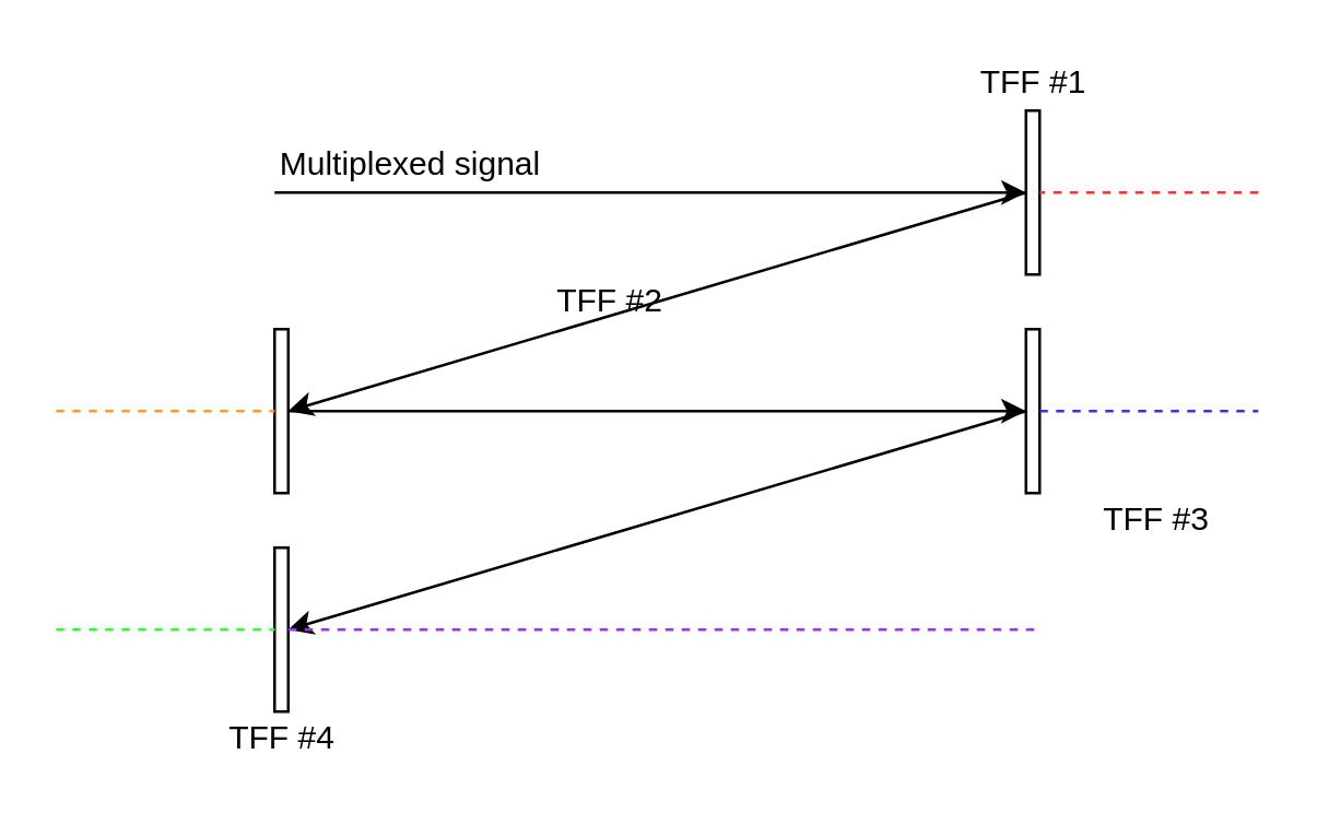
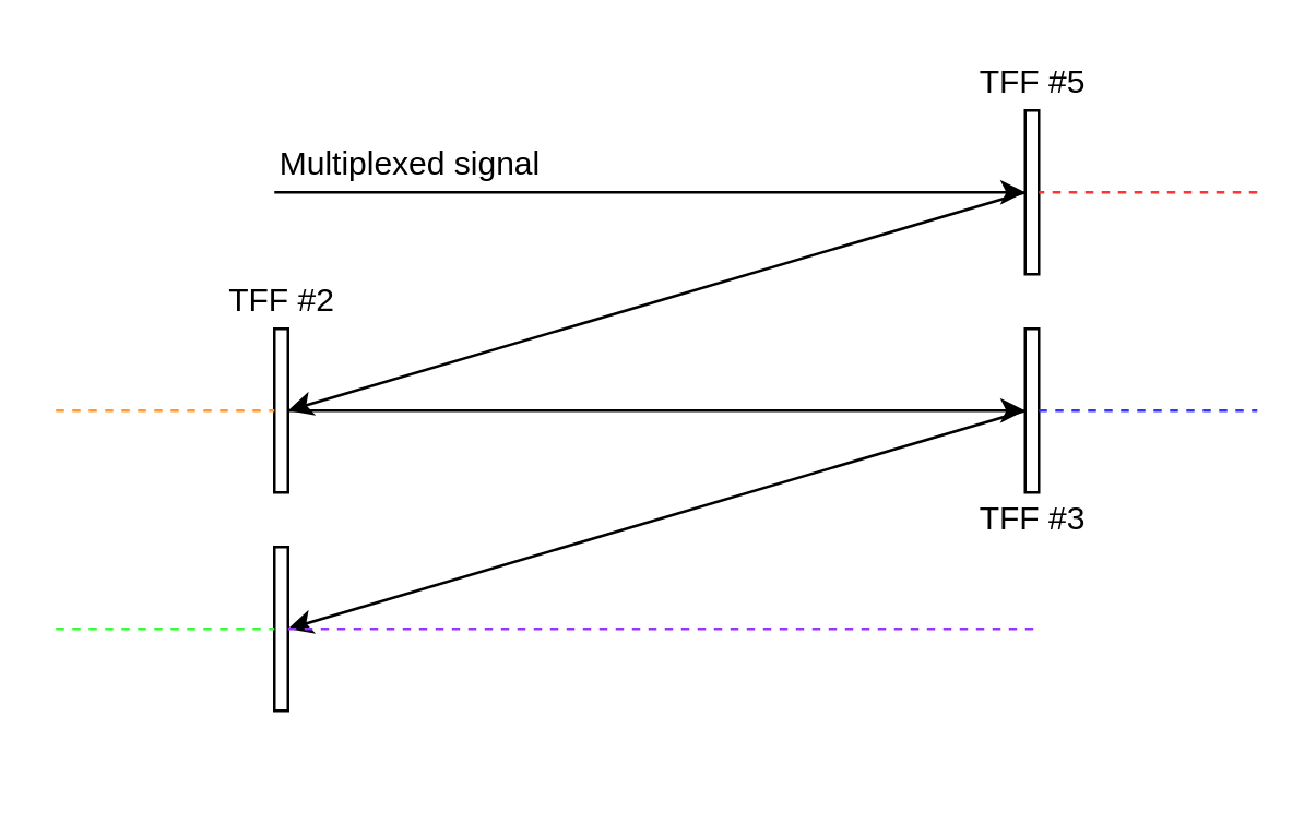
  <mxCell id="0" />
  <mxCell id="1" parent="0" />
  <mxCell id="2" value="" style="endArrow=classic;html=1;" edge="1" parent="1" target="3"><mxGeometry width="50" height="50" relative="1" as="geometry"><mxPoint x="100" y="70" as="sourcePoint" /><mxPoint x="345" y="70" as="targetPoint" /><Array as="points" /></mxGeometry></mxCell>
  <mxCell id="3" value="" style="rounded=0;whiteSpace=wrap;html=1;" vertex="1" parent="1"><mxGeometry x="375" y="40" width="5" height="60" as="geometry" /></mxCell>
  <mxCell id="4" value="" style="rounded=0;whiteSpace=wrap;html=1;" vertex="1" parent="1"><mxGeometry x="100" y="120" width="5" height="60" as="geometry" /></mxCell>
  <mxCell id="5" value="" style="rounded=0;whiteSpace=wrap;html=1;" vertex="1" parent="1"><mxGeometry x="375" y="120" width="5" height="60" as="geometry" /></mxCell>
  <mxCell id="6" value="" style="rounded=0;whiteSpace=wrap;html=1;" vertex="1" parent="1"><mxGeometry x="100" y="200" width="5" height="60" as="geometry" /></mxCell>
  <mxCell id="7" value="" style="endArrow=classic;html=1;entryX=1;entryY=0.5;entryDx=0;entryDy=0;exitX=0;exitY=0.5;exitDx=0;exitDy=0;" edge="1" parent="1" source="5" target="6"><mxGeometry width="50" height="50" relative="1" as="geometry"><mxPoint x="55" y="410" as="sourcePoint" /><mxPoint x="105" y="360" as="targetPoint" /></mxGeometry></mxCell>
  <mxCell id="8" value="" style="endArrow=classic;html=1;exitX=1;exitY=0.5;exitDx=0;exitDy=0;entryX=0;entryY=0.5;entryDx=0;entryDy=0;" edge="1" parent="1" source="4" target="5"><mxGeometry width="50" height="50" relative="1" as="geometry"><mxPoint x="75" y="180" as="sourcePoint" /><mxPoint x="345" y="180" as="targetPoint" /></mxGeometry></mxCell>
  <mxCell id="9" value="" style="endArrow=classic;html=1;exitX=0;exitY=0.5;exitDx=0;exitDy=0;entryX=1;entryY=0.5;entryDx=0;entryDy=0;" edge="1" parent="1" source="3" target="4"><mxGeometry width="50" height="50" relative="1" as="geometry"><mxPoint x="205" y="170" as="sourcePoint" /><mxPoint x="125" y="140" as="targetPoint" /></mxGeometry></mxCell>
  <mxCell id="10" value="" style="endArrow=none;dashed=1;html=1;exitX=1;exitY=0.5;exitDx=0;exitDy=0;fillColor=#e1d5e7;strokeColor=#9933FF;" edge="1" parent="1" source="6"><mxGeometry width="50" height="50" relative="1" as="geometry"><mxPoint x="90" y="330" as="sourcePoint" /><mxPoint x="380" y="230" as="targetPoint" /><Array as="points" /></mxGeometry></mxCell>
  <mxCell id="11" value="" style="endArrow=none;dashed=1;html=1;entryX=1;entryY=0.5;entryDx=0;entryDy=0;fillColor=#f8cecc;strokeColor=#FF3333;" edge="1" parent="1" target="3"><mxGeometry width="50" height="50" relative="1" as="geometry"><mxPoint x="460" y="70" as="sourcePoint" /><mxPoint x="140" y="280" as="targetPoint" /></mxGeometry></mxCell>
  <mxCell id="12" value="" style="endArrow=none;dashed=1;html=1;entryX=0;entryY=0.5;entryDx=0;entryDy=0;fillColor=#ffe6cc;strokeColor=#FF9933;" edge="1" parent="1" target="4"><mxGeometry width="50" height="50" relative="1" as="geometry"><mxPoint x="20" y="150" as="sourcePoint" /><mxPoint x="70" y="130" as="targetPoint" /></mxGeometry></mxCell>
  <mxCell id="13" value="" style="endArrow=none;dashed=1;html=1;exitX=1;exitY=0.5;exitDx=0;exitDy=0;fillColor=#dae8fc;strokeColor=#3333FF;" edge="1" parent="1" source="5"><mxGeometry width="50" height="50" relative="1" as="geometry"><mxPoint x="410" y="180" as="sourcePoint" /><mxPoint x="460" y="150" as="targetPoint" /></mxGeometry></mxCell>
  <mxCell id="14" value="" style="endArrow=none;dashed=1;html=1;entryX=0;entryY=0.5;entryDx=0;entryDy=0;fillColor=#d5e8d4;strokeColor=#33FF33;" edge="1" parent="1" target="6"><mxGeometry width="50" height="50" relative="1" as="geometry"><mxPoint x="20" y="230" as="sourcePoint" /><mxPoint x="80" y="200" as="targetPoint" /></mxGeometry></mxCell>
  <mxCell id="15" value="Multiplexed signal" style="text;html=1;strokeColor=none;fillColor=none;align=center;verticalAlign=middle;whiteSpace=wrap;rounded=0;" vertex="1" parent="1"><mxGeometry x="100" y="50" width="100" height="20" as="geometry" /></mxCell>
- <mxCell id="16" value="TFF #1" style="text;html=1;strokeColor=none;fillColor=none;align=center;verticalAlign=middle;whiteSpace=wrap;rounded=0;" vertex="1" parent="1"><mxGeometry x="352.5" y="20" width="50" height="20" as="geometry" /></mxCell>
- <mxCell id="17" value="TFF #2" style="text;html=1;strokeColor=none;fillColor=none;align=center;verticalAlign=middle;whiteSpace=wrap;rounded=0;" vertex="1" parent="1"><mxGeometry x="197.5" y="100" width="50" height="20" as="geometry" /></mxCell>
- <mxCell id="18" value="TFF #3" style="text;html=1;strokeColor=none;fillColor=none;align=center;verticalAlign=middle;whiteSpace=wrap;rounded=0;" vertex="1" parent="1"><mxGeometry x="397.5" y="180" width="50" height="20" as="geometry" /></mxCell>
- <mxCell id="19" value="TFF #4" style="text;html=1;strokeColor=none;fillColor=none;align=center;verticalAlign=middle;whiteSpace=wrap;rounded=0;" vertex="1" parent="1"><mxGeometry x="77.5" y="260" width="50" height="20" as="geometry" /></mxCell>
+ <mxCell id="16" value="TFF #5" style="text;html=1;strokeColor=none;fillColor=none;align=center;verticalAlign=middle;whiteSpace=wrap;rounded=0;" vertex="1" parent="1"><mxGeometry x="352.5" y="20" width="50" height="20" as="geometry" /></mxCell>
+ <mxCell id="17" value="TFF #2" style="text;html=1;strokeColor=none;fillColor=none;align=center;verticalAlign=middle;whiteSpace=wrap;rounded=0;" vertex="1" parent="1"><mxGeometry x="77.5" y="100" width="50" height="20" as="geometry" /></mxCell>
+ <mxCell id="18" value="TFF #3" style="text;html=1;strokeColor=none;fillColor=none;align=center;verticalAlign=middle;whiteSpace=wrap;rounded=0;" vertex="1" parent="1"><mxGeometry x="352.5" y="180" width="50" height="20" as="geometry" /></mxCell>
